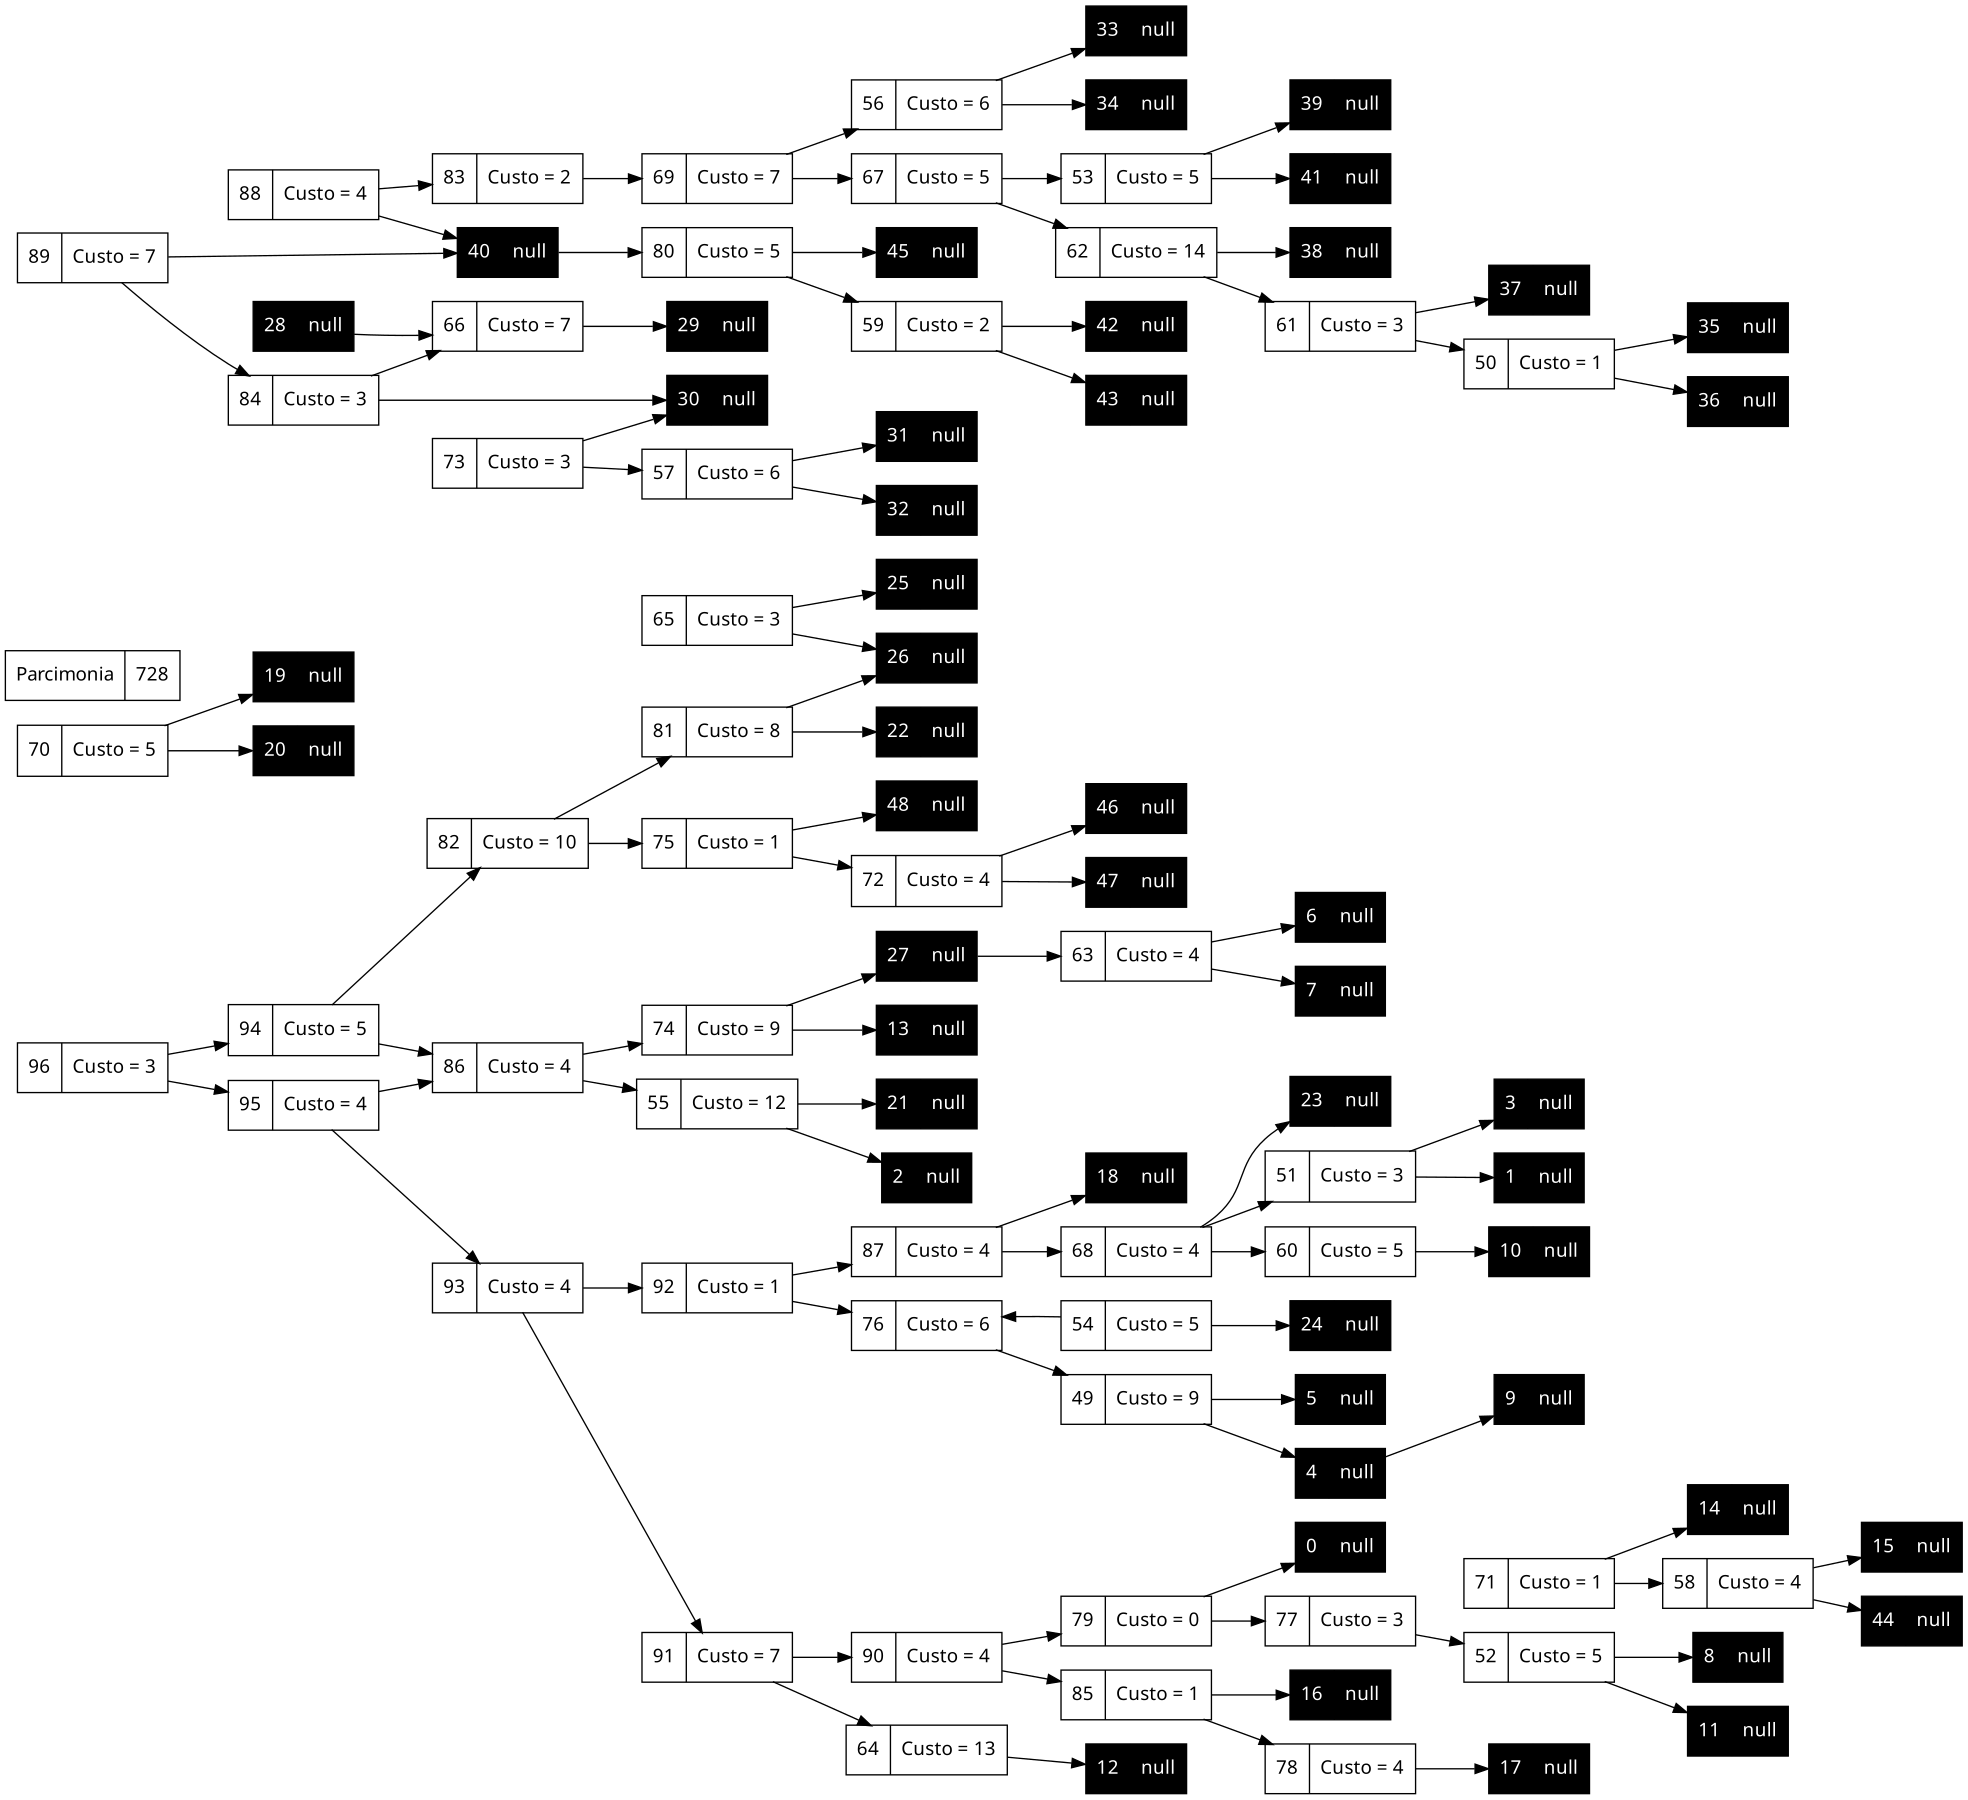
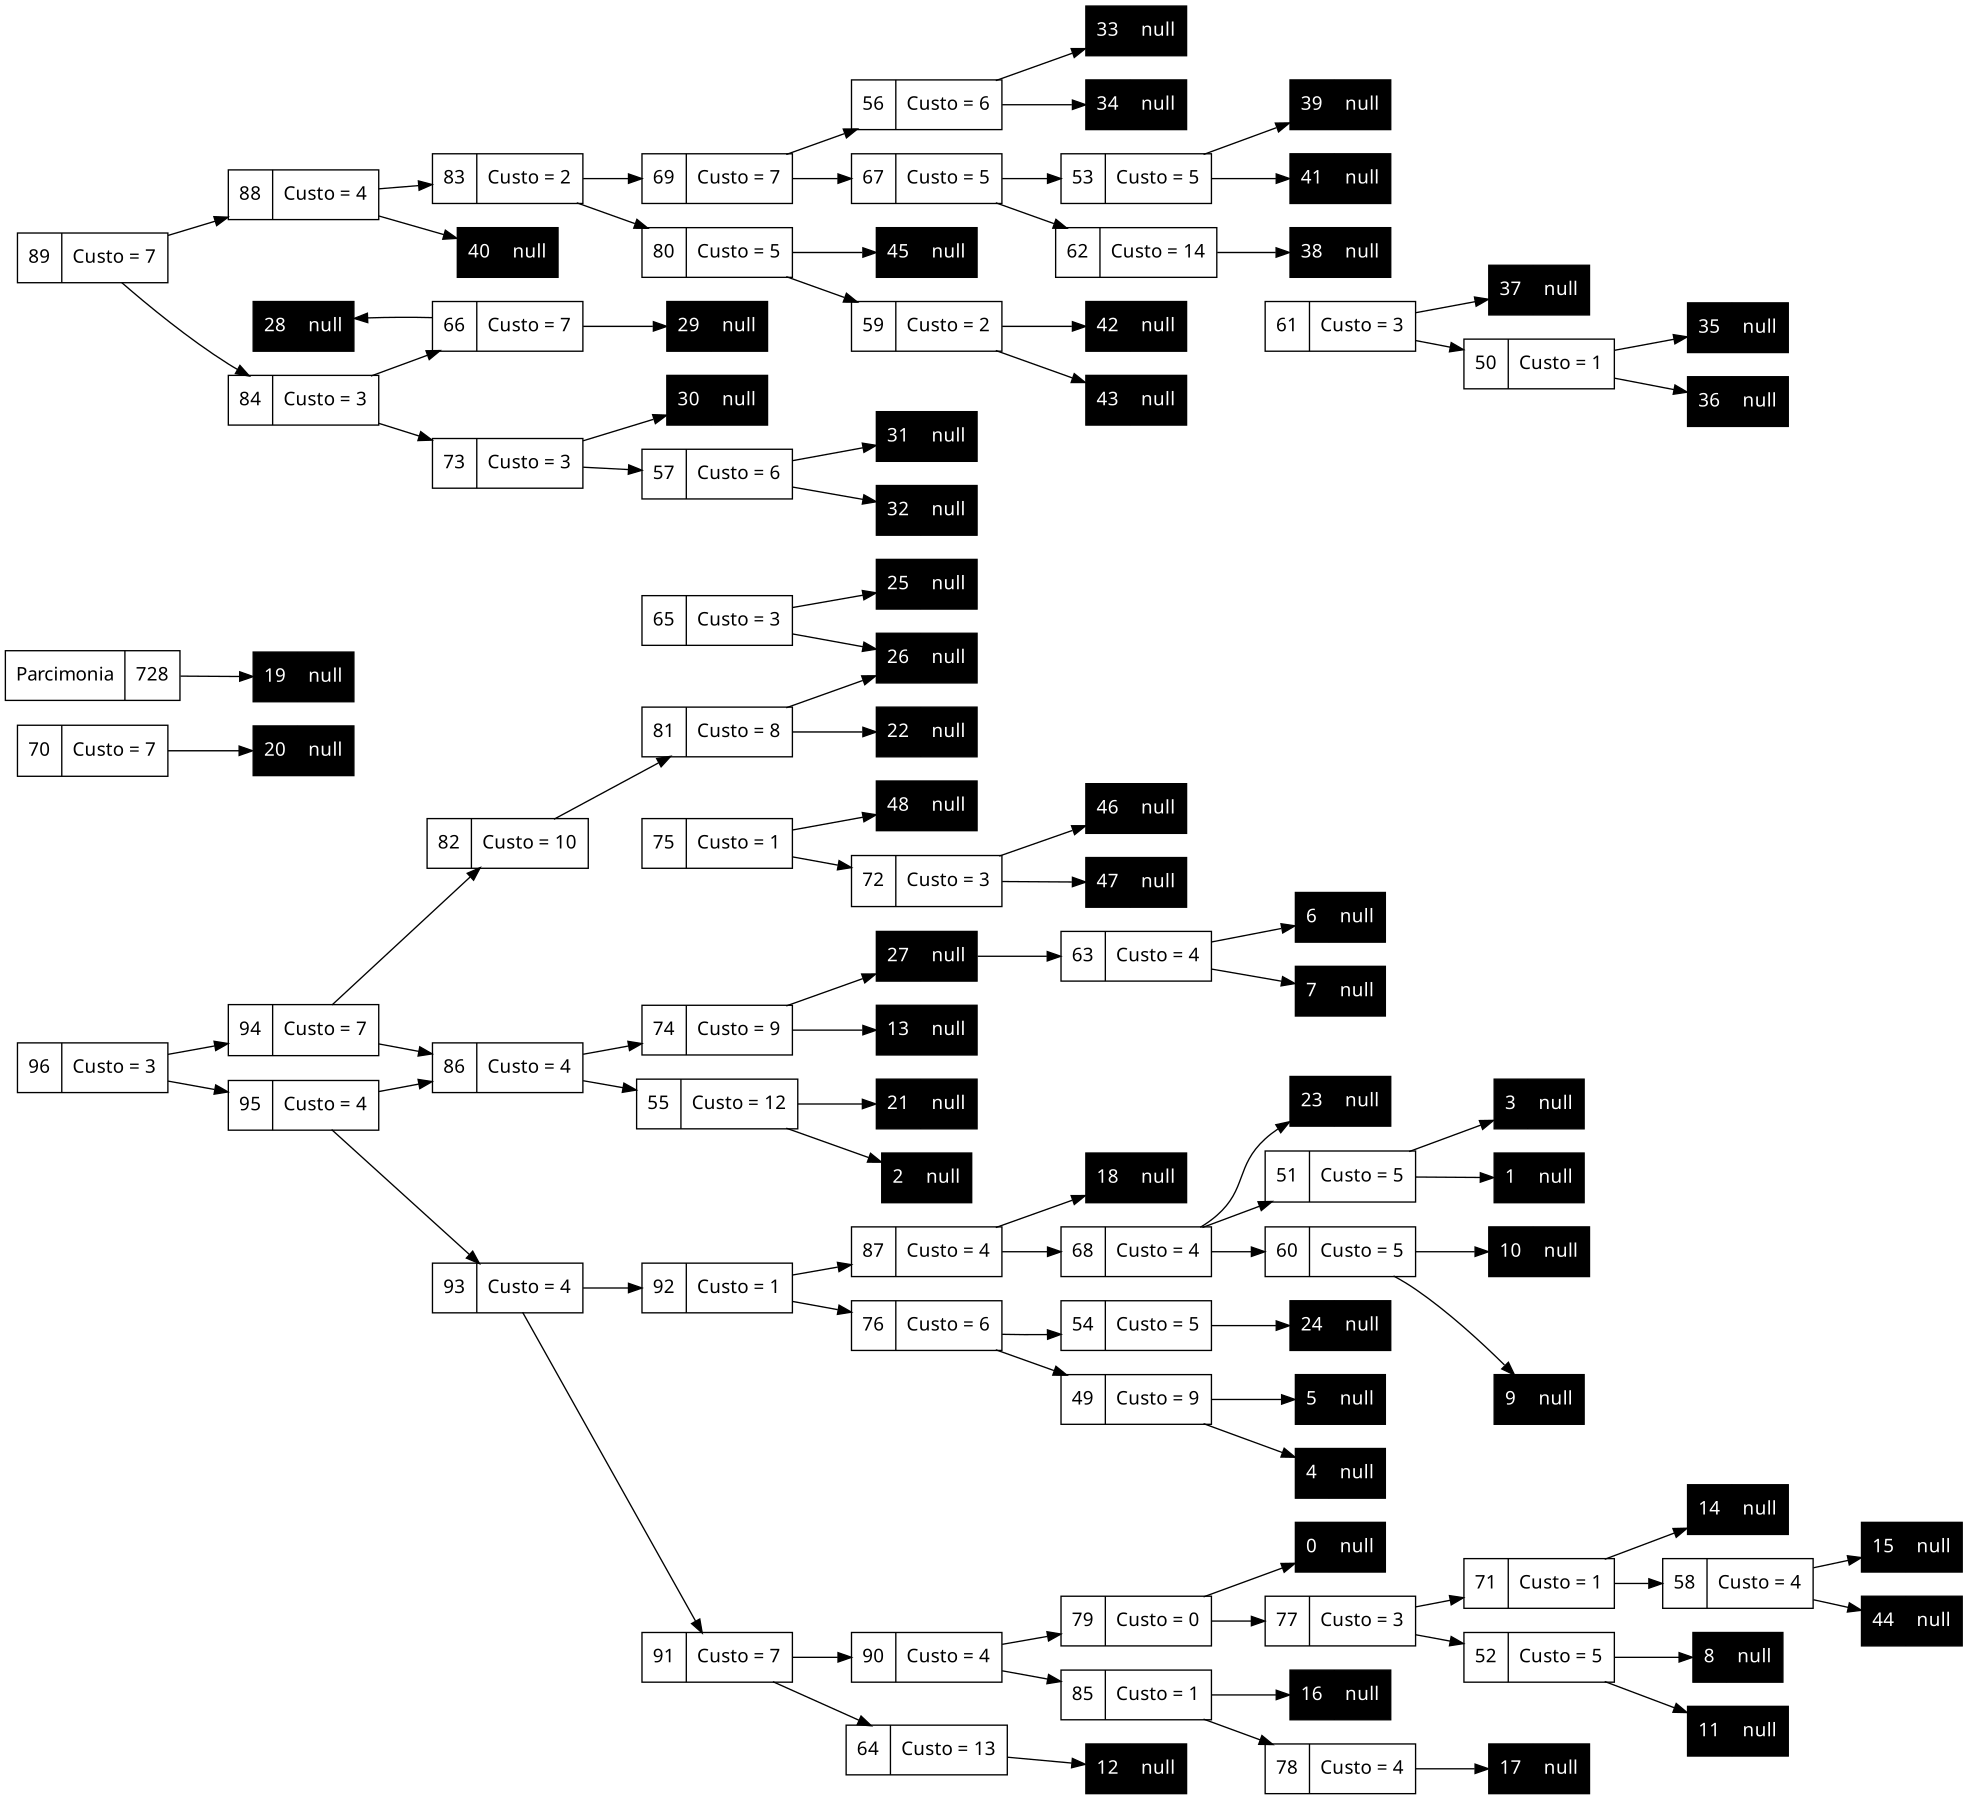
  digraph {
    fontname="Noto Sans"
    rankdir=LR
    node [fontname="Noto Sans" shape=record]
    edge [fontname="Noto Sans"]
    n1 [color=black fontcolor=white fontsize=14 height=0.5 label="{0 | null}" style=filled]
    n2 [color=black fontcolor=white fontsize=14 height=0.5 label="{1 | null}" style=filled]
    n3 [color=black fontcolor=white fontsize=14 height=0.5 label="{2 | null}" style=filled]
    n4 [color=black fontcolor=white fontsize=14 height=0.5 label="{3 | null}" style=filled]
    n5 [color=black fontcolor=white fontsize=14 height=0.5 label="{4 | null}" style=filled]
    n6 [color=black fontcolor=white fontsize=14 height=0.5 label="{5 | null}" style=filled]
    n7 [color=black fontcolor=white fontsize=14 height=0.5 label="{6 | null}" style=filled]
    n8 [color=black fontcolor=white fontsize=14 height=0.5 label="{7 | null}" style=filled]
    n9 [color=black fontcolor=white fontsize=14 height=0.5 label="{8 | null}" style=filled]
    n10 [color=black fontcolor=white fontsize=14 height=0.5 label="{9 | null}" style=filled]
    n11 [color=black fontcolor=white fontsize=14 height=0.5 label="{10 | null}" style=filled]
    n12 [color=black fontcolor=white fontsize=14 height=0.5 label="{11 | null}" style=filled]
    n13 [color=black fontcolor=white fontsize=14 height=0.5 label="{12 | null}" style=filled]
    n14 [color=black fontcolor=white fontsize=14 height=0.5 label="{13 | null}" style=filled]
    n15 [color=black fontcolor=white fontsize=14 height=0.5 label="{14 | null}" style=filled]
    n16 [color=black fontcolor=white fontsize=14 height=0.5 label="{15 | null}" style=filled]
    n17 [color=black fontcolor=white fontsize=14 height=0.5 label="{16 | null}" style=filled]
    n18 [color=black fontcolor=white fontsize=14 height=0.5 label="{17 | null}" style=filled]
    n19 [color=black fontcolor=white fontsize=14 height=0.5 label="{18 | null}" style=filled]
    n20 [color=black fontcolor=white fontsize=14 height=0.5 label="{19 | null}" style=filled]
    n21 [color=black fontcolor=white fontsize=14 height=0.5 label="{20 | null}" style=filled]
    n22 [color=black fontcolor=white fontsize=14 height=0.5 label="{21 | null}" style=filled]
    n23 [color=black fontcolor=white fontsize=14 height=0.5 label="{22 | null}" style=filled]
    n24 [color=black fontcolor=white fontsize=14 height=0.5 label="{23 | null}" style=filled]
    n25 [color=black fontcolor=white fontsize=14 height=0.5 label="{24 | null}" style=filled]
    n26 [color=black fontcolor=white fontsize=14 height=0.5 label="{25 | null}" style=filled]
    n27 [color=black fontcolor=white fontsize=14 height=0.5 label="{26 | null}" style=filled]
    n28 [color=black fontcolor=white fontsize=14 height=0.5 label="{27 | null}" style=filled]
    n29 [label="{63|Custo = 4}"]
    n30 [color=black fontcolor=white fontsize=14 height=0.5 label="{28 | null}" style=filled]
    n31 [color=black fontcolor=white fontsize=14 height=0.5 label="{29 | null}" style=filled]
    n32 [color=black fontcolor=white fontsize=14 height=0.5 label="{30 | null}" style=filled]
    n33 [color=black fontcolor=white fontsize=14 height=0.5 label="{31 | null}" style=filled]
    n34 [color=black fontcolor=white fontsize=14 height=0.5 label="{32 | null}" style=filled]
    n35 [color=black fontcolor=white fontsize=14 height=0.5 label="{33 | null}" style=filled]
    n36 [color=black fontcolor=white fontsize=14 height=0.5 label="{34 | null}" style=filled]
    n37 [color=black fontcolor=white fontsize=14 height=0.5 label="{35 | null}" style=filled]
    n38 [color=black fontcolor=white fontsize=14 height=0.5 label="{36 | null}" style=filled]
    n39 [color=black fontcolor=white fontsize=14 height=0.5 label="{37 | null}" style=filled]
    n40 [color=black fontcolor=white fontsize=14 height=0.5 label="{38 | null}" style=filled]
    n41 [color=black fontcolor=white fontsize=14 height=0.5 label="{39 | null}" style=filled]
    n42 [color=black fontcolor=white fontsize=14 height=0.5 label="{40 | null}" style=filled]
    n43 [color=black fontcolor=white fontsize=14 height=0.5 label="{41 | null}" style=filled]
    n44 [color=black fontcolor=white fontsize=14 height=0.5 label="{42 | null}" style=filled]
    n45 [color=black fontcolor=white fontsize=14 height=0.5 label="{43 | null}" style=filled]
    n46 [color=black fontcolor=white fontsize=14 height=0.5 label="{44 | null}" style=filled]
    n47 [color=black fontcolor=white fontsize=14 height=0.5 label="{45 | null}" style=filled]
    n48 [color=black fontcolor=white fontsize=14 height=0.5 label="{46 | null}" style=filled]
    n49 [color=black fontcolor=white fontsize=14 height=0.5 label="{47 | null}" style=filled]
    n50 [color=black fontcolor=white fontsize=14 height=0.5 label="{48 | null}" style=filled]
    n51 [label="{49|Custo = 9}"]
    n52 [label="{50|Custo = 1}"]
-   n53 [label="{51|Custo = 3}"]
+   n53 [label="{51|Custo = 5}"]
    n54 [label="{52|Custo = 5}"]
    n55 [label="{53|Custo = 5}"]
    n56 [label="{54|Custo = 5}"]
    n57 [label="{55|Custo = 12}"]
    n58 [label="{56|Custo = 6}"]
    n59 [label="{57|Custo = 6}"]
    n60 [label="{58|Custo = 4}"]
    n61 [label="{59|Custo = 2}"]
    n62 [label="{60|Custo = 5}"]
    n63 [label="{61|Custo = 3}"]
    n64 [label="{62|Custo = 14}"]
    n65 [label="{64|Custo = 13}"]
    n66 [label="{65|Custo = 3}"]
    n67 [label="{66|Custo = 7}"]
    n68 [label="{67|Custo = 5}"]
    n69 [label="{68|Custo = 4}"]
    n70 [label="{69|Custo = 7}"]
-   n71 [label="{70|Custo = 5}"]
+   n71 [label="{70|Custo = 7}"]
    n72 [label="{71|Custo = 1}"]
-   n73 [label="{72|Custo = 4}"]
+   n73 [label="{72|Custo = 3}"]
    n74 [label="{73|Custo = 3}"]
    n75 [label="{74|Custo = 9}"]
    n76 [label="{75|Custo = 1}"]
    n77 [label="{76|Custo = 6}"]
    n78 [label="{77|Custo = 3}"]
    n79 [label="{78|Custo = 4}"]
    n80 [label="{79|Custo = 0}"]
    n81 [label="{80|Custo = 5}"]
    n82 [label="{81|Custo = 8}"]
    n83 [label="{82|Custo = 10}"]
    n84 [label="{83|Custo = 2}"]
    n85 [label="{84|Custo = 3}"]
    n86 [label="{85|Custo = 1}"]
    n87 [label="{86|Custo = 4}"]
    n88 [label="{87|Custo = 4}"]
    n89 [label="{88|Custo = 4}"]
    n90 [label="{89|Custo = 7}"]
    n91 [label="{90|Custo = 4}"]
    n92 [label="{91|Custo = 7}"]
    n93 [label="{92|Custo = 1}"]
    n94 [label="{93|Custo = 4}"]
-   n95 [label="{94|Custo = 5}"]
+   n95 [label="{94|Custo = 7}"]
    n96 [label="{95|Custo = 4}"]
    n97 [label="{96|Custo = 3}"]
    n98 [label="{Parcimonia|728}"]
    n28 -> n29
    n29 -> n7
    n29 -> n8
    n51 -> n5
    n51 -> n6
    n52 -> n37
    n52 -> n38
    n53 -> n2
    n53 -> n4
    n54 -> n9
    n54 -> n12
    n55 -> n41
    n55 -> n43
    n56 -> n25
    n57 -> n3
    n57 -> n22
    n58 -> n35
    n58 -> n36
    n59 -> n33
    n59 -> n34
    n60 -> n16
    n60 -> n46
    n61 -> n44
    n61 -> n45
-   n5 -> n10
+   n62 -> n10
    n62 -> n11
    n63 -> n39
    n63 -> n52
    n64 -> n40
-   n64 -> n63
    n65 -> n13
    n66 -> n26
    n66 -> n27
-   n30 -> n67
+   n67 -> n30
    n67 -> n31
    n68 -> n55
    n68 -> n64
    n69 -> n24
    n69 -> n53
    n69 -> n62
    n70 -> n58
    n70 -> n68
-   n71 -> n20
+   n98 -> n20
    n71 -> n21
    n72 -> n15
    n72 -> n60
    n73 -> n48
    n73 -> n49
    n74 -> n32
    n74 -> n59
    n75 -> n14
    n75 -> n28
    n76 -> n50
    n76 -> n73
    n77 -> n51
-   n56 -> n77
+   n77 -> n56
    n78 -> n54
+   n78 -> n72
    n79 -> n18
    n80 -> n1
    n80 -> n78
    n81 -> n47
    n81 -> n61
    n82 -> n23
    n82 -> n27
-   n83 -> n76
    n83 -> n82
    n84 -> n70
-   n42 -> n81
+   n84 -> n81
    n85 -> n67
-   n85 -> n32
+   n85 -> n74
    n86 -> n17
    n86 -> n79
    n87 -> n57
    n87 -> n75
    n88 -> n19
    n88 -> n69
    n89 -> n42
    n89 -> n84
    n90 -> n85
-   n90 -> n42
+   n90 -> n89
    n91 -> n80
    n91 -> n86
    n92 -> n65
    n92 -> n91
    n93 -> n77
    n93 -> n88
    n94 -> n92
    n94 -> n93
    n95 -> n83
    n95 -> n87
    n96 -> n87
    n96 -> n94
    n97 -> n95
    n97 -> n96
  }
